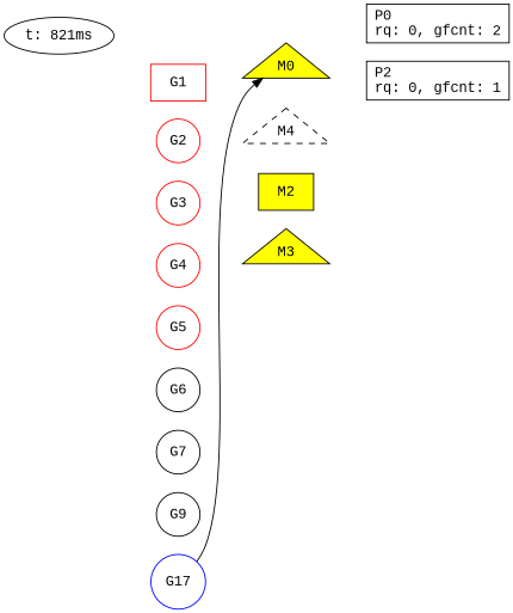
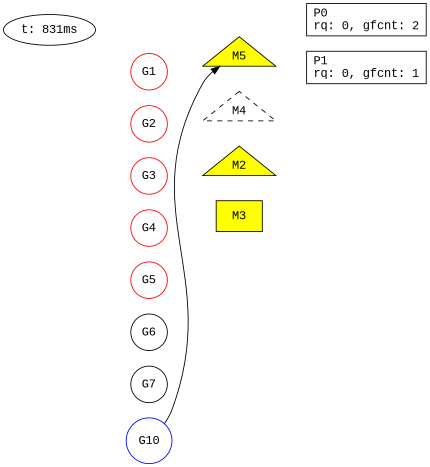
  digraph {
    fontname="Liberation Mono"
    rankdir=LR
    node [fontname="Liberation Mono" group=g shape=circle]
    edge [fontname="Liberation Mono" style=invis]
    n1 [group=p label="P0\lrq: 0, gfcnt: 2\l" shape=box]
-   n2 [group=p label="P2\lrq: 0, gfcnt: 1\l" shape=box]
-   n3 [fillcolor=yellow group=m label=M3 shape=triangle style=filled]
-   n4 [fillcolor=yellow group=m label=M2 shape=box style=filled]
+   n2 [group=p label="P1\lrq: 0, gfcnt: 1\l" shape=box]
+   n3 [fillcolor=yellow group=m label=M3 shape=box style=filled]
+   n4 [fillcolor=yellow group=m label=M2 shape=triangle style=filled]
    n5 [fillcolor=white group=m label=M4 shape=triangle style="dashed,filled"]
-   n6 [fillcolor=yellow group=m label=M0 shape=triangle style=filled]
-   n7 [color=red label=G1 shape=box]
+   n6 [fillcolor=yellow group=m label=M5 shape=triangle style=filled]
+   n7 [color=red label=G1]
    n8 [color=red label=G2]
    n9 [color=red label=G3]
    n10 [color=red label=G4]
    n11 [color=red label=G5]
    n12 [color=black label=G6]
    n13 [color=black label=G7]
-   n14 [color=blue label=G17]
-   n15 [color=black label=G9]
-   n16 [label="t: 821ms" group="" shape=""]
+   n14 [color=blue label=G10]
+   n16 [label="t: 831ms" group="" shape=""]
    subgraph sub_1 {
      rank=same
      n1
      n2
    }
    subgraph sub_2 {
      rank=same
      n3
      n4
      n5
      n6
    }
    subgraph sub_3 {
      rank=same
      n7
      n8
      n9
      n10
      n11
      n12
      n13
      n14
-     n15
    }
    n1 -> n2
    n4 -> n3
    n5 -> n4
    n6 -> n1
    n6 -> n5
    n7 -> n6
    n7 -> n8
    n8 -> n9
    n9 -> n10
    n10 -> n11
    n11 -> n12
    n12 -> n13
-   n13 -> n15
    n14 -> n6 [style=""]
-   n15 -> n14
    n16 -> n1
    n16 -> n6
    n16 -> n7
  }
